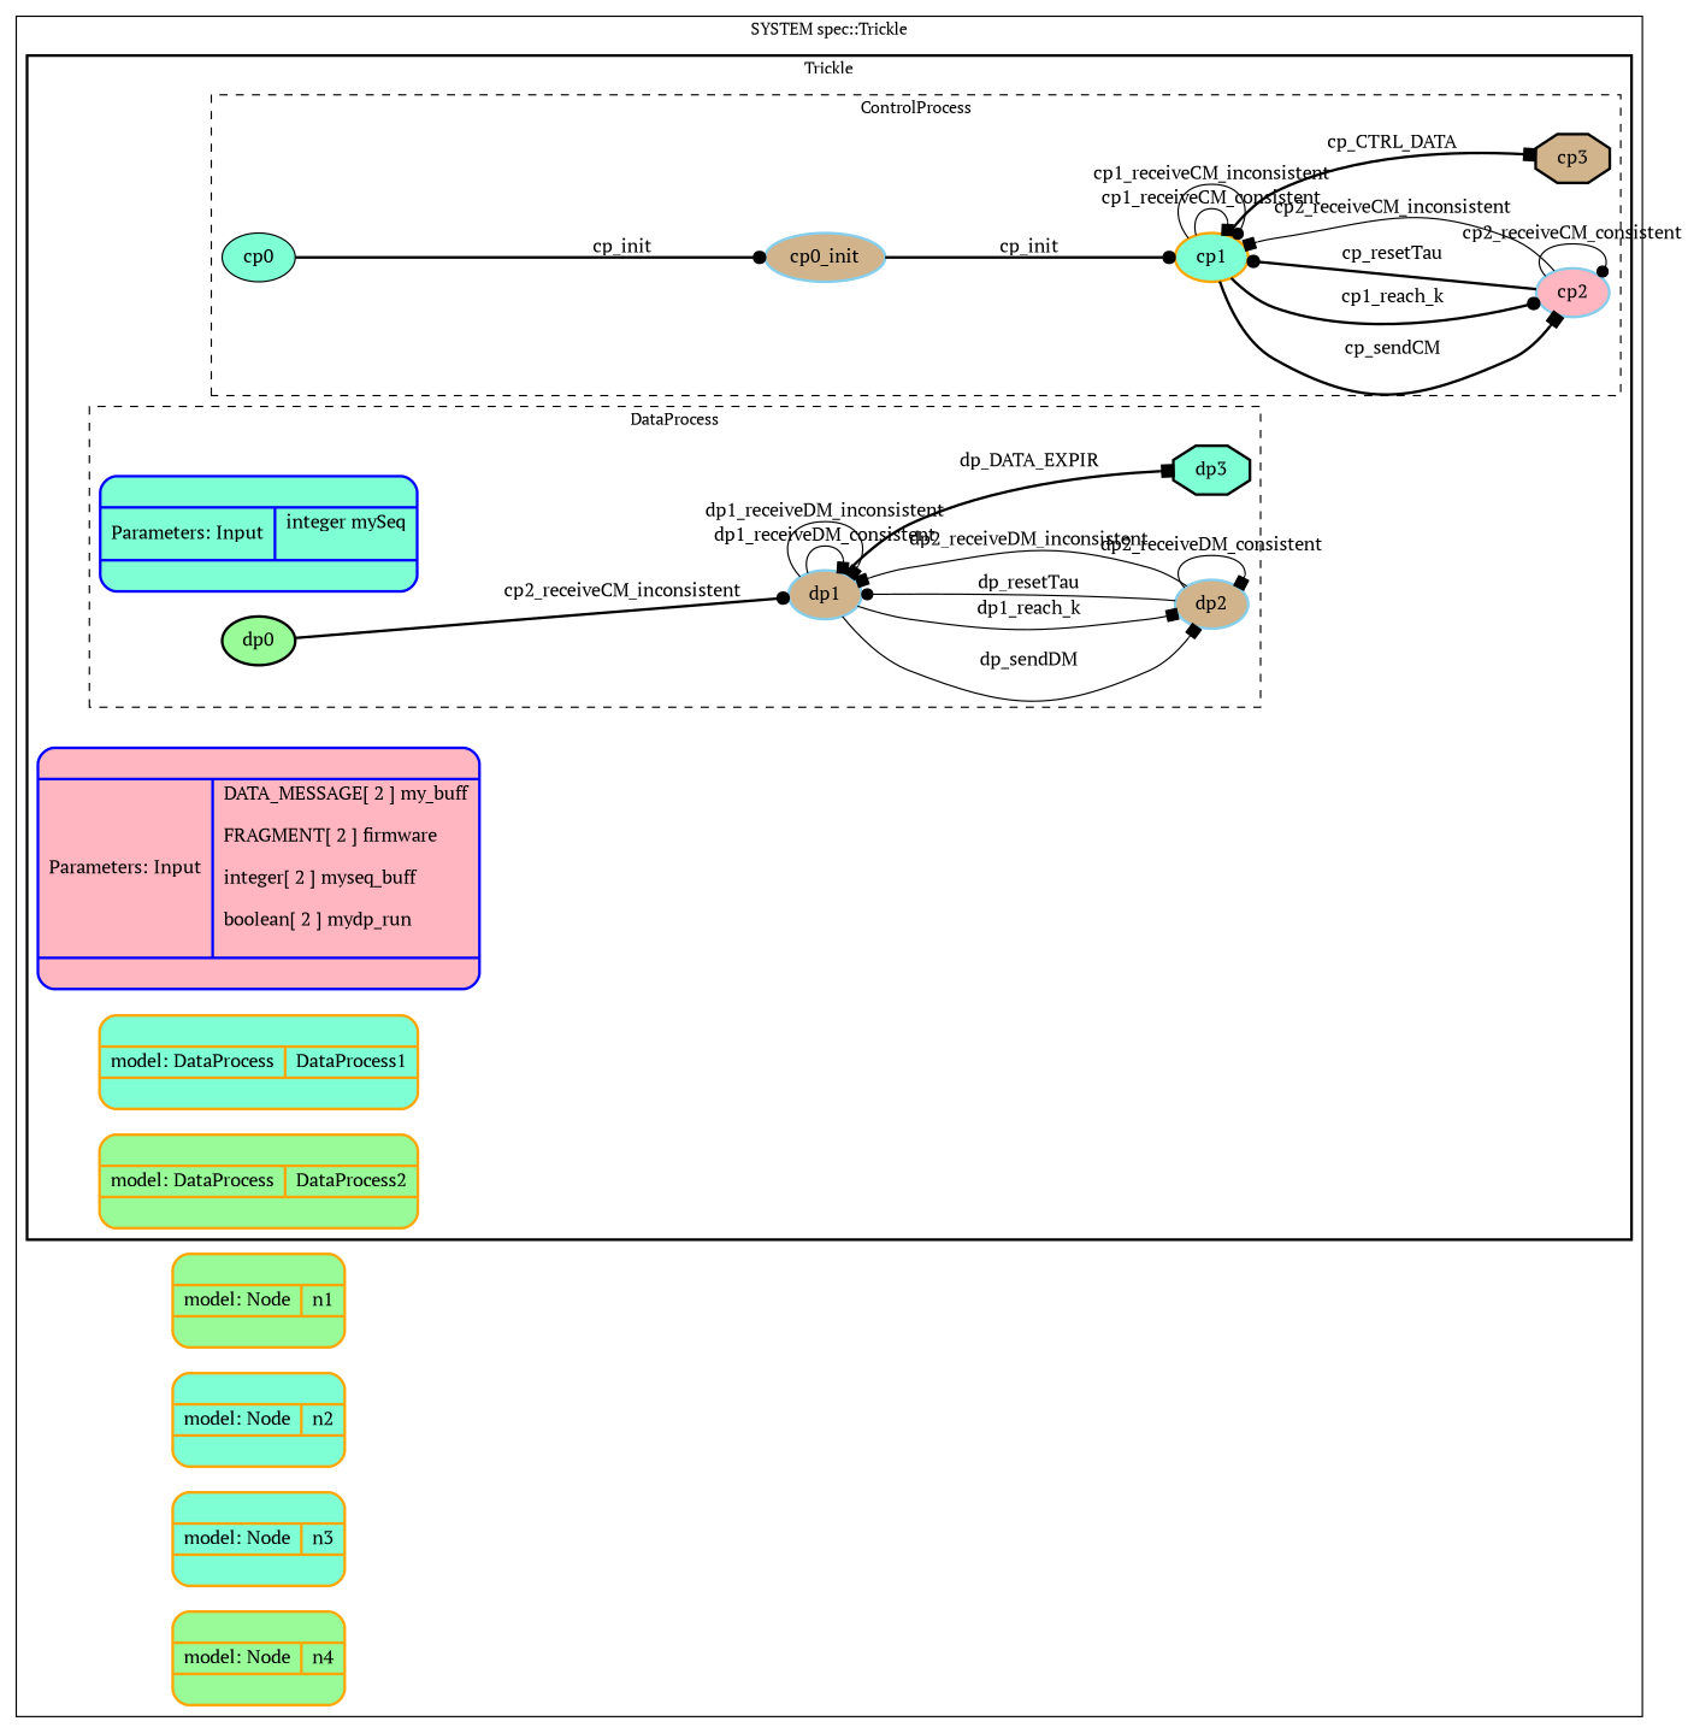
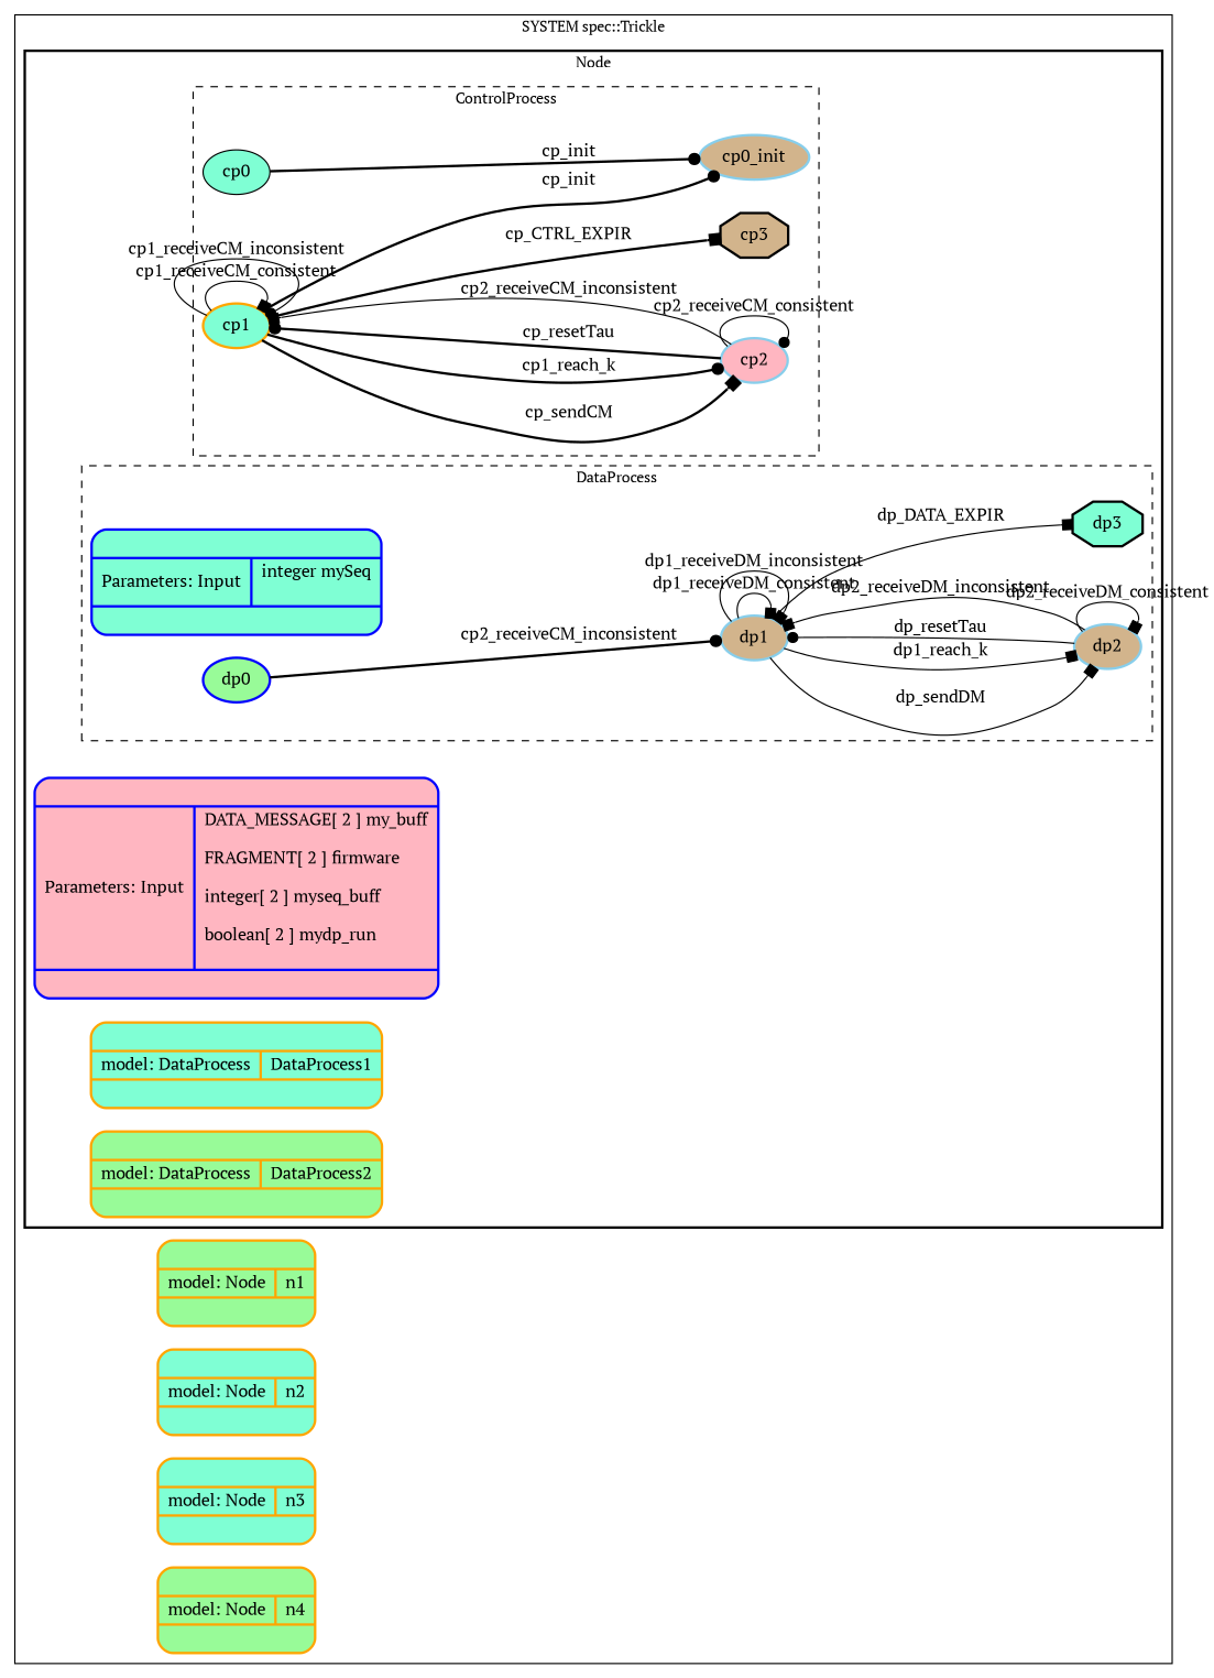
  digraph {
    compound=true
    fontname="PT Serif"
    fontsize=12
    rankdir=LR
    node [color=orange fontname="PT Serif" shape=Mrecord style="bold,filled" fillcolor=aquamarine]
    edge [arrowhead=box fontname="PT Serif" style=solid]
    n1 [color=white label=ControlProcess shape=point style=invisible fillcolor=""]
    n2 [label=cp0 shape=oval style=filled color=""]
    n3 [color=skyblue fillcolor=tan label=cp0_init shape=ellipse]
    n4 [label=cp1 shape=ellipse]
    n5 [color=skyblue fillcolor=lightpink label=cp2 shape=ellipse]
    n6 [fillcolor=tan label=cp3 shape=octagon color=""]
    n7 [color=white label=DataProcess shape=point style=invisible fillcolor=""]
    n8 [color=blue label="|{Parameters: Input|integer mySeq\l\n}|"]
-   n9 [fillcolor=palegreen label=dp0 shape=ellipse color=""]
+   n9 [fillcolor=palegreen label=dp0 shape=ellipse color=blue]
    n10 [color=skyblue fillcolor=tan label=dp1 shape=ellipse]
    n11 [color=skyblue fillcolor=tan label=dp2 shape=ellipse]
    n12 [label=dp3 shape=octagon color=""]
    n13 [color=white label="Node" shape=point style=invisible fillcolor=""]
    n14 [color=blue fillcolor=lightpink label="|{Parameters: Input|DATA_MESSAGE[ 2 ] my_buff\l\nFRAGMENT[ 2 ] firmware\l\ninteger[ 2 ] myseq_buff\l\nboolean[ 2 ] mydp_run\l\n}|"]
    n15 [label="|{model: DataProcess|DataProcess1}|"]
    n16 [fillcolor=palegreen label="|{model: DataProcess|DataProcess2}|"]
    n17 [fillcolor=palegreen label="|{model: Node|n1}|"]
    n18 [label="|{model: Node|n2}|"]
    n19 [label="|{model: Node|n3}|"]
    n20 [fillcolor=palegreen label="|{model: Node|n4}|"]
    subgraph cluster_1 {
      label="SYSTEM spec::Trickle"
      n17
      n18
      n19
      n20
      subgraph cluster_2 {
-       label=Trickle
+       label="Node"
        style=bold
        n13
        n14
        n15
        n16
        subgraph cluster_3 {
          label=ControlProcess
          style=dashed
          n1
          n2
          n3
          n4
          n5
          n6
        }
        subgraph cluster_4 {
          label=DataProcess
          style=dashed
          n7
          n8
          n9
          n10
          n11
          n12
        }
      }
    }
    n2 -> n3 [arrowhead=dot label=cp_init style=bold]
-   n3 -> n4 [arrowhead=dot label=cp_init style=bold]
+   n4 -> n3 [arrowhead=dot label=cp_init style=bold]
    n4 -> n4 [label=cp1_receiveCM_consistent]
    n4 -> n4 [arrowhead=dot label=cp1_receiveCM_inconsistent]
    n4 -> n5 [label=cp_sendCM style=bold]
    n4 -> n5 [arrowhead=dot label=cp1_reach_k style=bold]
-   n4 -> n6 [label=cp_CTRL_DATA style=bold]
+   n4 -> n6 [label=cp_CTRL_EXPIR style=bold]
    n5 -> n4 [arrowhead=dot label=cp_resetTau style=bold]
    n5 -> n4 [label=cp2_receiveCM_inconsistent]
    n5 -> n5 [arrowhead=dot label=cp2_receiveCM_consistent]
    n9 -> n10 [arrowhead=dot label=cp2_receiveCM_inconsistent style=bold]
    n10 -> n10 [label=dp1_receiveDM_consistent]
    n10 -> n10 [label=dp1_receiveDM_inconsistent]
    n10 -> n11 [label=dp_sendDM]
    n10 -> n11 [label=dp1_reach_k]
-   n10 -> n12 [label=dp_DATA_EXPIR style=bold]
+   n10 -> n12 [label=dp_DATA_EXPIR]
    n11 -> n10 [arrowhead=dot label=dp_resetTau]
    n11 -> n10 [label=dp2_receiveDM_inconsistent]
    n11 -> n11 [label=dp2_receiveDM_consistent]
  }
